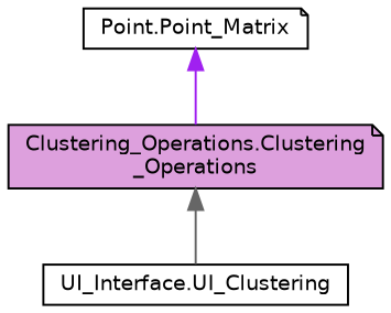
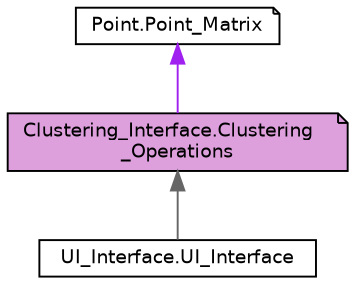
  digraph {
    node [color=black fillcolor=white fontname=Helvetica fontsize=10 shape=note style=filled]
    edge [dir=back fontname=Helvetica fontsize=10 labelfontname=Helvetica labelfontsize=10 style=solid]
    n1 [fontcolor=black height=0.2 label="Point.Point_Matrix" width=0.4]
-   n2 [fillcolor=plum height=0.2 label="Clustering_Operations.Clustering\l_Operations" width=0.4]
-   n3 [height=0.2 label="UI_Interface.UI_Clustering" shape=box width=0.4]
+   n2 [fillcolor=plum height=0.2 label="Clustering_Interface.Clustering\l_Operations" width=0.4]
+   n3 [height=0.2 label="UI_Interface.UI_Interface" shape=box width=0.4]
    n1 -> n2 [color=purple]
    n2 -> n3 [color=gray40]
  }
